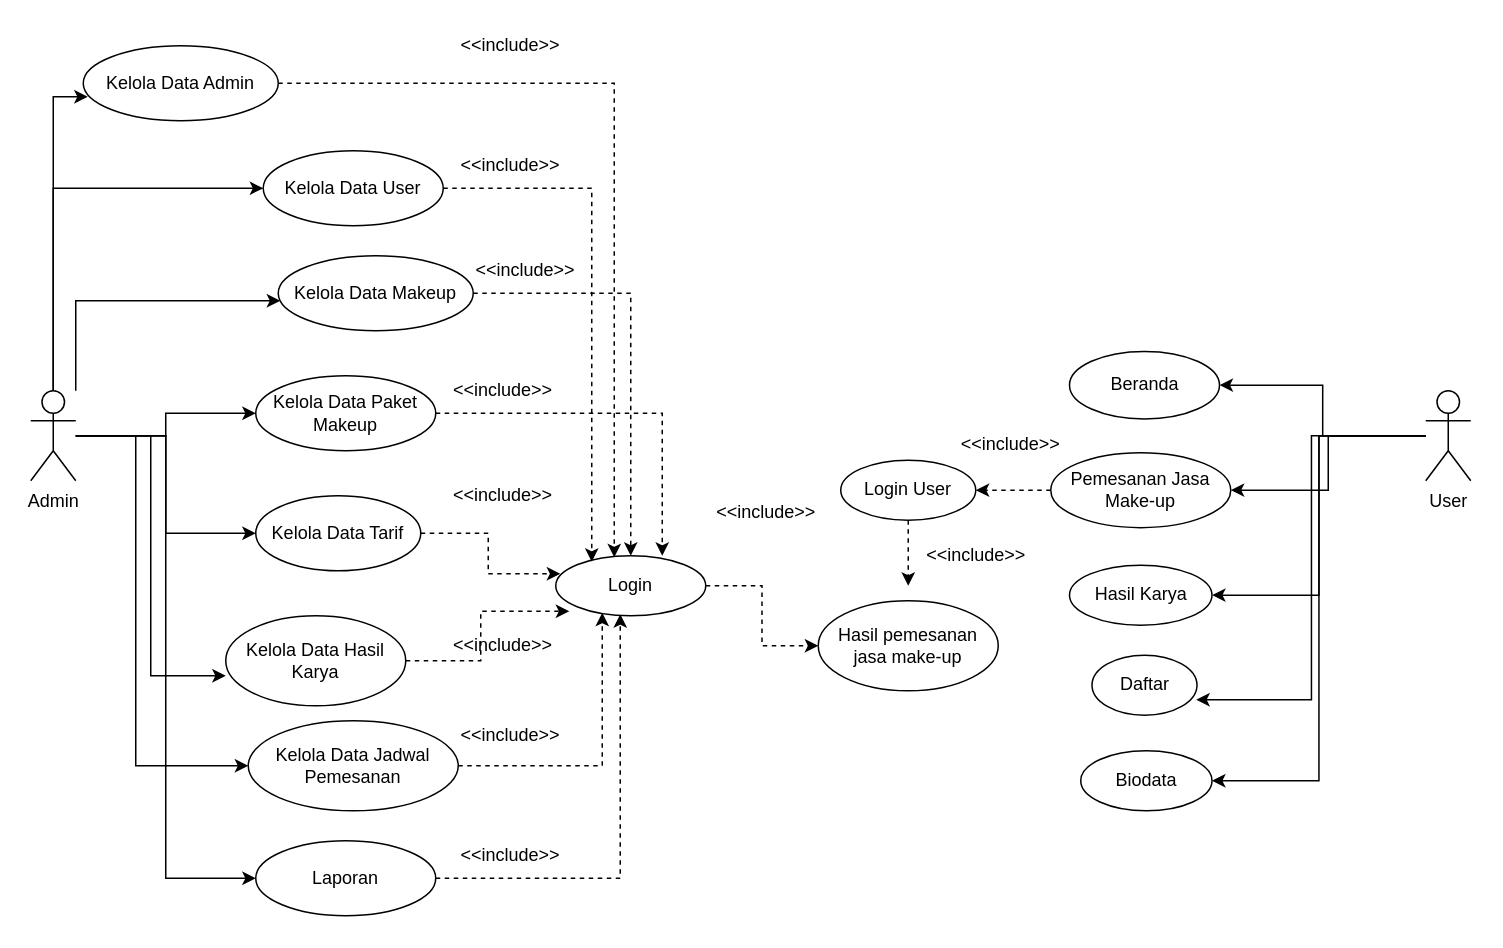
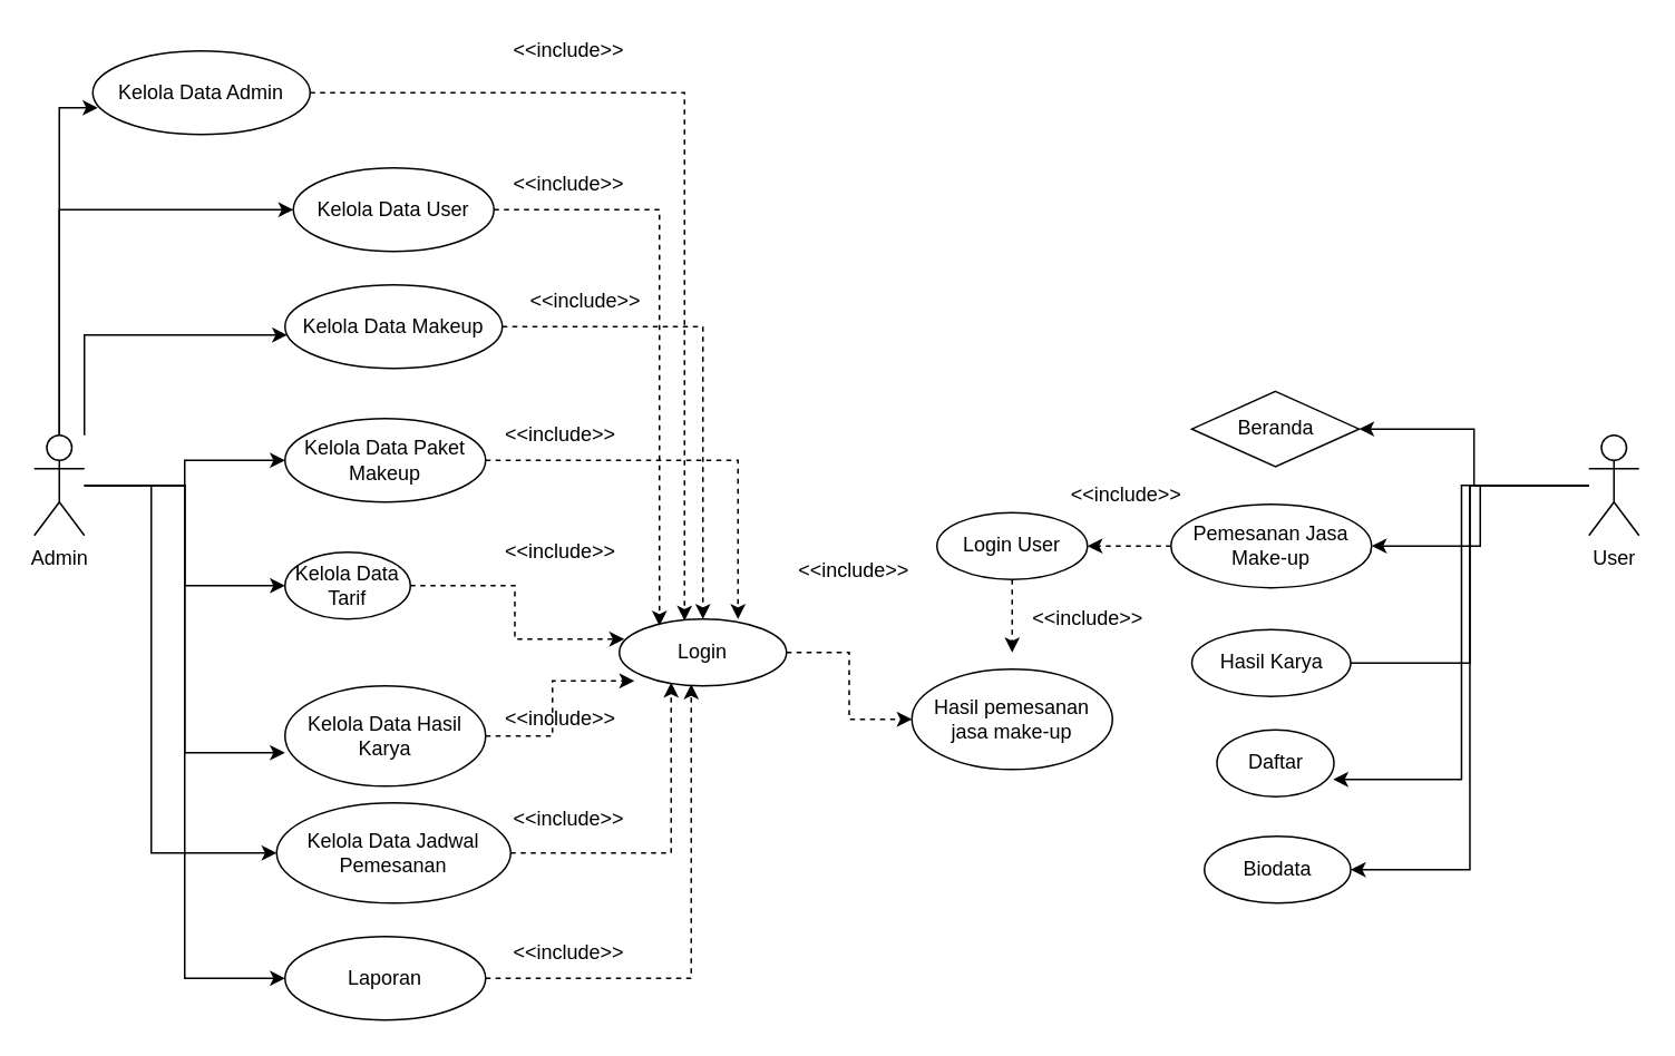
  <mxCell id="0" />
  <mxCell id="1" parent="0" />
  <mxCell id="2" style="edgeStyle=orthogonalEdgeStyle;rounded=0;orthogonalLoop=1;jettySize=auto;html=1;entryX=0.023;entryY=0.68;entryDx=0;entryDy=0;entryPerimeter=0;" parent="1" source="10" target="12" edge="1"><mxGeometry relative="1" as="geometry"><Array as="points"><mxPoint x="35" y="64" /></Array></mxGeometry></mxCell>
  <mxCell id="3" style="edgeStyle=orthogonalEdgeStyle;rounded=0;orthogonalLoop=1;jettySize=auto;html=1;" parent="1" source="10" target="14" edge="1"><mxGeometry relative="1" as="geometry"><Array as="points"><mxPoint x="50" y="200" /></Array></mxGeometry></mxCell>
  <mxCell id="4" style="edgeStyle=orthogonalEdgeStyle;rounded=0;orthogonalLoop=1;jettySize=auto;html=1;" parent="1" source="10" target="16" edge="1"><mxGeometry relative="1" as="geometry" /></mxCell>
  <mxCell id="5" style="edgeStyle=orthogonalEdgeStyle;rounded=0;orthogonalLoop=1;jettySize=auto;html=1;entryX=0;entryY=0.5;entryDx=0;entryDy=0;" parent="1" source="10" target="18" edge="1"><mxGeometry relative="1" as="geometry" /></mxCell>
  <mxCell id="6" style="edgeStyle=orthogonalEdgeStyle;rounded=0;orthogonalLoop=1;jettySize=auto;html=1;entryX=0;entryY=0.667;entryDx=0;entryDy=0;entryPerimeter=0;" parent="1" source="10" target="20" edge="1"><mxGeometry relative="1" as="geometry" /></mxCell>
  <mxCell id="7" style="edgeStyle=orthogonalEdgeStyle;rounded=0;orthogonalLoop=1;jettySize=auto;html=1;entryX=0;entryY=0.5;entryDx=0;entryDy=0;" parent="1" source="10" target="22" edge="1"><mxGeometry relative="1" as="geometry"><Array as="points"><mxPoint x="90" y="290" /><mxPoint x="90" y="510" /></Array></mxGeometry></mxCell>
  <mxCell id="8" style="edgeStyle=orthogonalEdgeStyle;rounded=0;orthogonalLoop=1;jettySize=auto;html=1;entryX=0;entryY=0.5;entryDx=0;entryDy=0;" parent="1" source="10" target="24" edge="1"><mxGeometry relative="1" as="geometry" /></mxCell>
  <mxCell id="9" style="edgeStyle=orthogonalEdgeStyle;rounded=0;orthogonalLoop=1;jettySize=auto;html=1;entryX=0;entryY=0.5;entryDx=0;entryDy=0;" edge="1" parent="1" source="10" target="53"><mxGeometry relative="1" as="geometry"><Array as="points"><mxPoint x="35" y="125" /></Array></mxGeometry></mxCell>
  <mxCell id="10" value="Admin" style="shape=umlActor;verticalLabelPosition=bottom;verticalAlign=top;html=1;outlineConnect=0;" parent="1" vertex="1"><mxGeometry x="20" y="260" width="30" height="60" as="geometry" /></mxCell>
  <mxCell id="11" style="edgeStyle=orthogonalEdgeStyle;rounded=0;orthogonalLoop=1;jettySize=auto;html=1;entryX=0.39;entryY=0.025;entryDx=0;entryDy=0;entryPerimeter=0;dashed=1;" parent="1" source="12" target="26" edge="1"><mxGeometry relative="1" as="geometry" /></mxCell>
  <mxCell id="12" value="Kelola Data Admin" style="ellipse;whiteSpace=wrap;html=1;" parent="1" vertex="1"><mxGeometry x="55" y="30" width="130" height="50" as="geometry" /></mxCell>
  <mxCell id="13" style="edgeStyle=orthogonalEdgeStyle;rounded=0;orthogonalLoop=1;jettySize=auto;html=1;entryX=0.5;entryY=0;entryDx=0;entryDy=0;dashed=1;" parent="1" source="14" target="26" edge="1"><mxGeometry relative="1" as="geometry" /></mxCell>
- <mxCell id="14" value="Kelola Data Makeup" style="ellipse;whiteSpace=wrap;html=1;" parent="1" vertex="1"><mxGeometry x="185" y="170" width="130" height="50" as="geometry" /></mxCell>
+ <mxCell id="14" value="Kelola Data Makeup" style="ellipse;whiteSpace=wrap;html=1;" parent="1" vertex="1"><mxGeometry x="170" y="170" width="130" height="50" as="geometry" /></mxCell>
  <mxCell id="15" style="edgeStyle=orthogonalEdgeStyle;rounded=0;orthogonalLoop=1;jettySize=auto;html=1;entryX=0.71;entryY=0;entryDx=0;entryDy=0;entryPerimeter=0;dashed=1;" parent="1" source="16" target="26" edge="1"><mxGeometry relative="1" as="geometry" /></mxCell>
  <mxCell id="16" value="Kelola Data Paket Makeup" style="ellipse;whiteSpace=wrap;html=1;" parent="1" vertex="1"><mxGeometry x="170" y="250" width="120" height="50" as="geometry" /></mxCell>
  <mxCell id="17" style="edgeStyle=orthogonalEdgeStyle;rounded=0;orthogonalLoop=1;jettySize=auto;html=1;entryX=0.03;entryY=0.3;entryDx=0;entryDy=0;entryPerimeter=0;dashed=1;" parent="1" source="18" target="26" edge="1"><mxGeometry relative="1" as="geometry" /></mxCell>
- <mxCell id="18" value="Kelola Data Tarif" style="ellipse;whiteSpace=wrap;html=1;" parent="1" vertex="1"><mxGeometry x="170" y="330" width="110" height="50" as="geometry" /></mxCell>
+ <mxCell id="18" value="Kelola Data Tarif" style="ellipse;whiteSpace=wrap;html=1;" parent="1" vertex="1"><mxGeometry x="170" y="330" width="75" height="40" as="geometry" /></mxCell>
  <mxCell id="19" style="edgeStyle=orthogonalEdgeStyle;rounded=0;orthogonalLoop=1;jettySize=auto;html=1;entryX=0.09;entryY=0.925;entryDx=0;entryDy=0;entryPerimeter=0;dashed=1;" parent="1" source="20" target="26" edge="1"><mxGeometry relative="1" as="geometry" /></mxCell>
- <mxCell id="20" value="Kelola Data Hasil Karya" style="ellipse;whiteSpace=wrap;html=1;" parent="1" vertex="1"><mxGeometry x="150" y="410" width="120" height="60" as="geometry" /></mxCell>
+ <mxCell id="20" value="Kelola Data Hasil Karya" style="ellipse;whiteSpace=wrap;html=1;" parent="1" vertex="1"><mxGeometry x="170" y="410" width="120" height="60" as="geometry" /></mxCell>
  <mxCell id="21" style="edgeStyle=orthogonalEdgeStyle;rounded=0;orthogonalLoop=1;jettySize=auto;html=1;entryX=0.31;entryY=0.95;entryDx=0;entryDy=0;entryPerimeter=0;dashed=1;" parent="1" source="22" target="26" edge="1"><mxGeometry relative="1" as="geometry" /></mxCell>
  <mxCell id="22" value="Kelola Data Jadwal Pemesanan" style="ellipse;whiteSpace=wrap;html=1;" parent="1" vertex="1"><mxGeometry x="165" y="480" width="140" height="60" as="geometry" /></mxCell>
  <mxCell id="23" style="edgeStyle=orthogonalEdgeStyle;rounded=0;orthogonalLoop=1;jettySize=auto;html=1;entryX=0.43;entryY=0.975;entryDx=0;entryDy=0;entryPerimeter=0;dashed=1;" parent="1" source="24" target="26" edge="1"><mxGeometry relative="1" as="geometry" /></mxCell>
  <mxCell id="24" value="Laporan" style="ellipse;whiteSpace=wrap;html=1;" parent="1" vertex="1"><mxGeometry x="170" y="560" width="120" height="50" as="geometry" /></mxCell>
  <mxCell id="25" style="edgeStyle=orthogonalEdgeStyle;rounded=0;orthogonalLoop=1;jettySize=auto;html=1;entryX=0;entryY=0.5;entryDx=0;entryDy=0;dashed=1;" parent="1" source="26" target="47" edge="1"><mxGeometry relative="1" as="geometry" /></mxCell>
  <mxCell id="26" value="Login" style="ellipse;whiteSpace=wrap;html=1;" parent="1" vertex="1"><mxGeometry x="370" y="370" width="100" height="40" as="geometry" /></mxCell>
  <mxCell id="27" value="&amp;lt;&amp;lt;include&amp;gt;&amp;gt;" style="text;html=1;strokeColor=none;fillColor=none;align=center;verticalAlign=middle;whiteSpace=wrap;rounded=0;" parent="1" vertex="1"><mxGeometry x="320" y="20" width="40" height="20" as="geometry" /></mxCell>
  <mxCell id="28" value="&amp;lt;&amp;lt;include&amp;gt;&amp;gt;" style="text;html=1;strokeColor=none;fillColor=none;align=center;verticalAlign=middle;whiteSpace=wrap;rounded=0;" parent="1" vertex="1"><mxGeometry x="330" y="170" width="40" height="20" as="geometry" /></mxCell>
  <mxCell id="29" value="&amp;lt;&amp;lt;include&amp;gt;&amp;gt;" style="text;html=1;strokeColor=none;fillColor=none;align=center;verticalAlign=middle;whiteSpace=wrap;rounded=0;" parent="1" vertex="1"><mxGeometry x="315" y="250" width="40" height="20" as="geometry" /></mxCell>
  <mxCell id="30" value="&amp;lt;&amp;lt;include&amp;gt;&amp;gt;" style="text;html=1;strokeColor=none;fillColor=none;align=center;verticalAlign=middle;whiteSpace=wrap;rounded=0;" parent="1" vertex="1"><mxGeometry x="315" y="320" width="40" height="20" as="geometry" /></mxCell>
  <mxCell id="31" value="&amp;lt;&amp;lt;include&amp;gt;&amp;gt;" style="text;html=1;strokeColor=none;fillColor=none;align=center;verticalAlign=middle;whiteSpace=wrap;rounded=0;" parent="1" vertex="1"><mxGeometry x="315" y="420" width="40" height="20" as="geometry" /></mxCell>
  <mxCell id="32" value="&amp;lt;&amp;lt;include&amp;gt;&amp;gt;" style="text;html=1;strokeColor=none;fillColor=none;align=center;verticalAlign=middle;whiteSpace=wrap;rounded=0;" parent="1" vertex="1"><mxGeometry x="320" y="480" width="40" height="20" as="geometry" /></mxCell>
  <mxCell id="33" value="&amp;lt;&amp;lt;include&amp;gt;&amp;gt;" style="text;html=1;strokeColor=none;fillColor=none;align=center;verticalAlign=middle;whiteSpace=wrap;rounded=0;" parent="1" vertex="1"><mxGeometry x="320" y="560" width="40" height="20" as="geometry" /></mxCell>
  <mxCell id="34" style="edgeStyle=orthogonalEdgeStyle;rounded=0;orthogonalLoop=1;jettySize=auto;html=1;entryX=1;entryY=0.5;entryDx=0;entryDy=0;" parent="1" source="39" target="40" edge="1"><mxGeometry relative="1" as="geometry" /></mxCell>
  <mxCell id="35" style="edgeStyle=orthogonalEdgeStyle;rounded=0;orthogonalLoop=1;jettySize=auto;html=1;entryX=1;entryY=0.5;entryDx=0;entryDy=0;" parent="1" source="39" target="42" edge="1"><mxGeometry relative="1" as="geometry" /></mxCell>
- <mxCell id="36" style="edgeStyle=orthogonalEdgeStyle;rounded=0;orthogonalLoop=1;jettySize=auto;html=1;entryX=1;entryY=0.5;entryDx=0;entryDy=0;" parent="1" source="39" target="43" edge="1"><mxGeometry relative="1" as="geometry" /></mxCell>
+ <mxCell id="36" style="edgeStyle=orthogonalEdgeStyle;rounded=0;orthogonalLoop=1;jettySize=auto;html=1;entryX=1;entryY=0.5;entryDx=0;entryDy=0;endArrow=none;" parent="1" source="39" target="43" edge="1"><mxGeometry relative="1" as="geometry" /></mxCell>
  <mxCell id="37" style="edgeStyle=orthogonalEdgeStyle;rounded=0;orthogonalLoop=1;jettySize=auto;html=1;entryX=0.993;entryY=0.744;entryDx=0;entryDy=0;entryPerimeter=0;" parent="1" source="39" target="44" edge="1"><mxGeometry relative="1" as="geometry" /></mxCell>
  <mxCell id="38" style="edgeStyle=orthogonalEdgeStyle;rounded=0;orthogonalLoop=1;jettySize=auto;html=1;entryX=1;entryY=0.5;entryDx=0;entryDy=0;" parent="1" source="39" target="51" edge="1"><mxGeometry relative="1" as="geometry" /></mxCell>
  <mxCell id="39" value="User" style="shape=umlActor;verticalLabelPosition=bottom;verticalAlign=top;html=1;outlineConnect=0;" parent="1" vertex="1"><mxGeometry x="950" y="260" width="30" height="60" as="geometry" /></mxCell>
- <mxCell id="40" value="Beranda" style="ellipse;whiteSpace=wrap;html=1;" parent="1" vertex="1"><mxGeometry x="712.5" y="233.75" width="100" height="45" as="geometry" /></mxCell>
+ <mxCell id="40" value="Beranda" style="rhombus;whiteSpace=wrap;html=1;" parent="1" vertex="1"><mxGeometry x="712.5" y="233.75" width="100" height="45" as="geometry" /></mxCell>
  <mxCell id="41" style="edgeStyle=orthogonalEdgeStyle;rounded=0;orthogonalLoop=1;jettySize=auto;html=1;entryX=1;entryY=0.5;entryDx=0;entryDy=0;dashed=1;" parent="1" source="42" target="46" edge="1"><mxGeometry relative="1" as="geometry" /></mxCell>
  <mxCell id="42" value="Pemesanan Jasa Make-up" style="ellipse;whiteSpace=wrap;html=1;" parent="1" vertex="1"><mxGeometry x="700" y="301.25" width="120" height="50" as="geometry" /></mxCell>
  <mxCell id="43" value="Hasil Karya" style="ellipse;whiteSpace=wrap;html=1;" parent="1" vertex="1"><mxGeometry x="712.5" y="376.25" width="95" height="40" as="geometry" /></mxCell>
  <mxCell id="44" value="Daftar" style="ellipse;whiteSpace=wrap;html=1;" parent="1" vertex="1"><mxGeometry x="727.5" y="436.25" width="70" height="40" as="geometry" /></mxCell>
  <mxCell id="45" style="edgeStyle=orthogonalEdgeStyle;rounded=0;orthogonalLoop=1;jettySize=auto;html=1;dashed=1;" parent="1" source="46" edge="1"><mxGeometry relative="1" as="geometry"><mxPoint x="605" y="390" as="targetPoint" /></mxGeometry></mxCell>
  <mxCell id="46" value="Login User" style="ellipse;whiteSpace=wrap;html=1;" parent="1" vertex="1"><mxGeometry x="560" y="306.25" width="90" height="40" as="geometry" /></mxCell>
  <mxCell id="47" value="Hasil pemesanan jasa make-up" style="ellipse;whiteSpace=wrap;html=1;" parent="1" vertex="1"><mxGeometry x="545" y="400" width="120" height="60" as="geometry" /></mxCell>
  <mxCell id="48" value="&amp;lt;&amp;lt;include&amp;gt;&amp;gt;" style="text;html=1;align=center;verticalAlign=middle;resizable=0;points=[];autosize=1;" parent="1" vertex="1"><mxGeometry x="632.5" y="286.25" width="80" height="20" as="geometry" /></mxCell>
  <mxCell id="49" value="&amp;lt;&amp;lt;include&amp;gt;&amp;gt;" style="text;html=1;align=center;verticalAlign=middle;resizable=0;points=[];autosize=1;" parent="1" vertex="1"><mxGeometry x="470" y="331.25" width="80" height="20" as="geometry" /></mxCell>
  <mxCell id="50" value="&amp;lt;&amp;lt;include&amp;gt;&amp;gt;" style="text;html=1;align=center;verticalAlign=middle;resizable=0;points=[];autosize=1;" parent="1" vertex="1"><mxGeometry x="610" y="360" width="80" height="20" as="geometry" /></mxCell>
  <mxCell id="51" value="Biodata" style="ellipse;whiteSpace=wrap;html=1;" parent="1" vertex="1"><mxGeometry x="720" y="500" width="87.5" height="40" as="geometry" /></mxCell>
  <mxCell id="52" style="edgeStyle=orthogonalEdgeStyle;rounded=0;orthogonalLoop=1;jettySize=auto;html=1;entryX=0.24;entryY=0.1;entryDx=0;entryDy=0;entryPerimeter=0;dashed=1;" edge="1" parent="1" source="53" target="26"><mxGeometry relative="1" as="geometry" /></mxCell>
  <mxCell id="53" value="Kelola Data User" style="ellipse;whiteSpace=wrap;html=1;" vertex="1" parent="1"><mxGeometry x="175" y="100" width="120" height="50" as="geometry" /></mxCell>
  <mxCell id="54" value="&amp;lt;&amp;lt;include&amp;gt;&amp;gt;" style="text;html=1;strokeColor=none;fillColor=none;align=center;verticalAlign=middle;whiteSpace=wrap;rounded=0;" vertex="1" parent="1"><mxGeometry x="320" y="100" width="40" height="20" as="geometry" /></mxCell>
